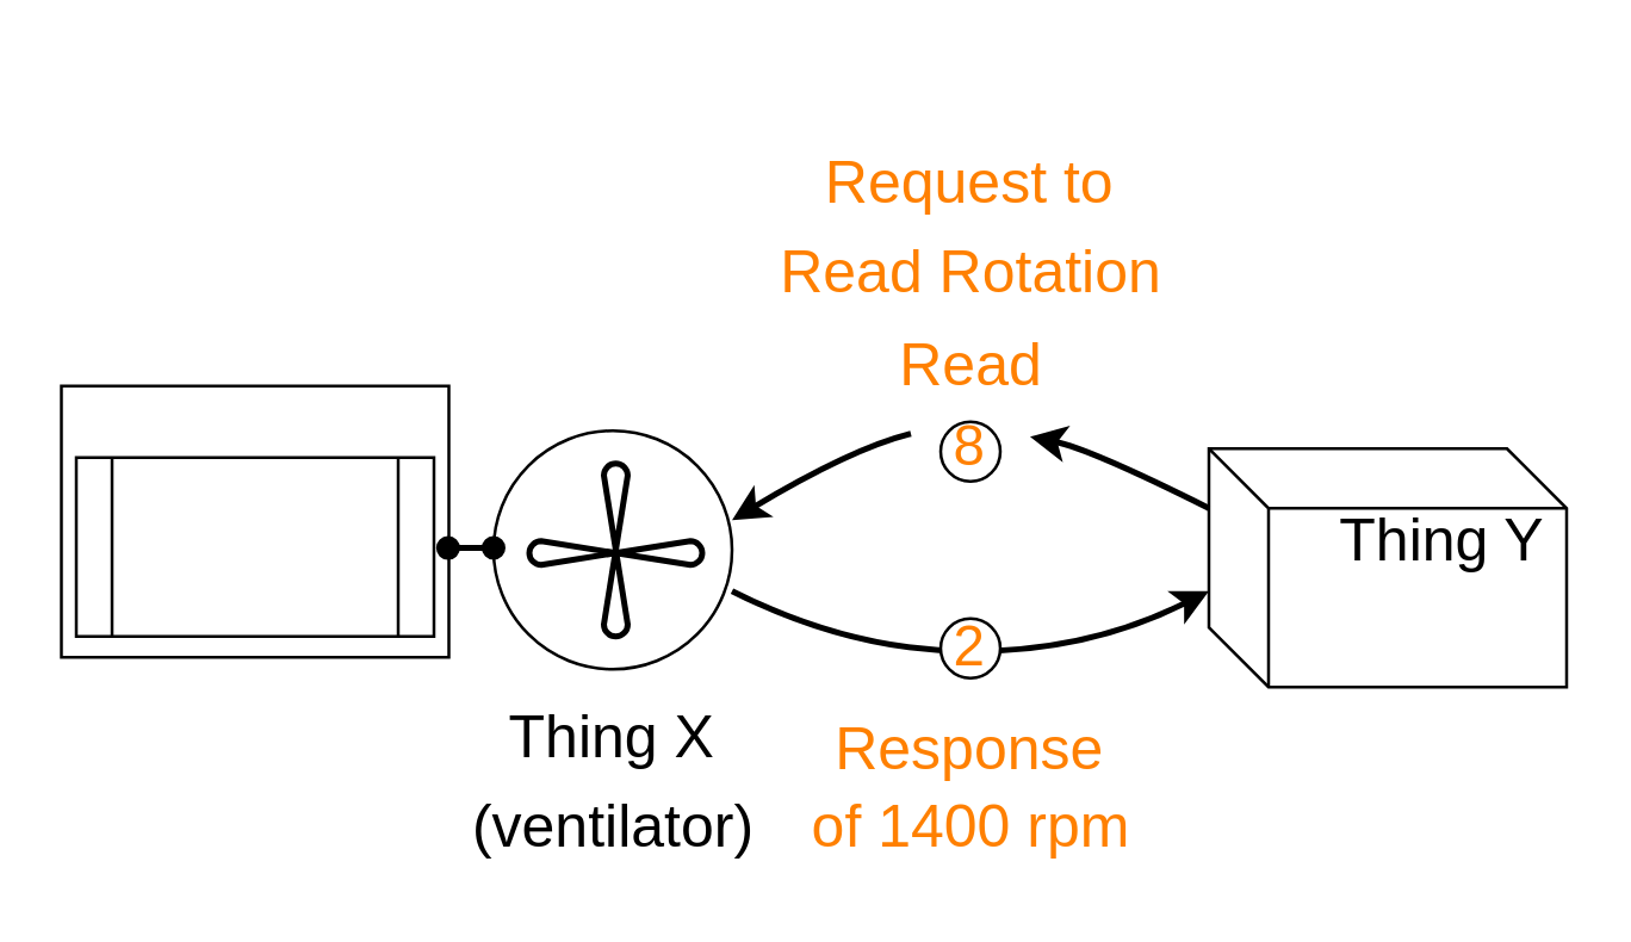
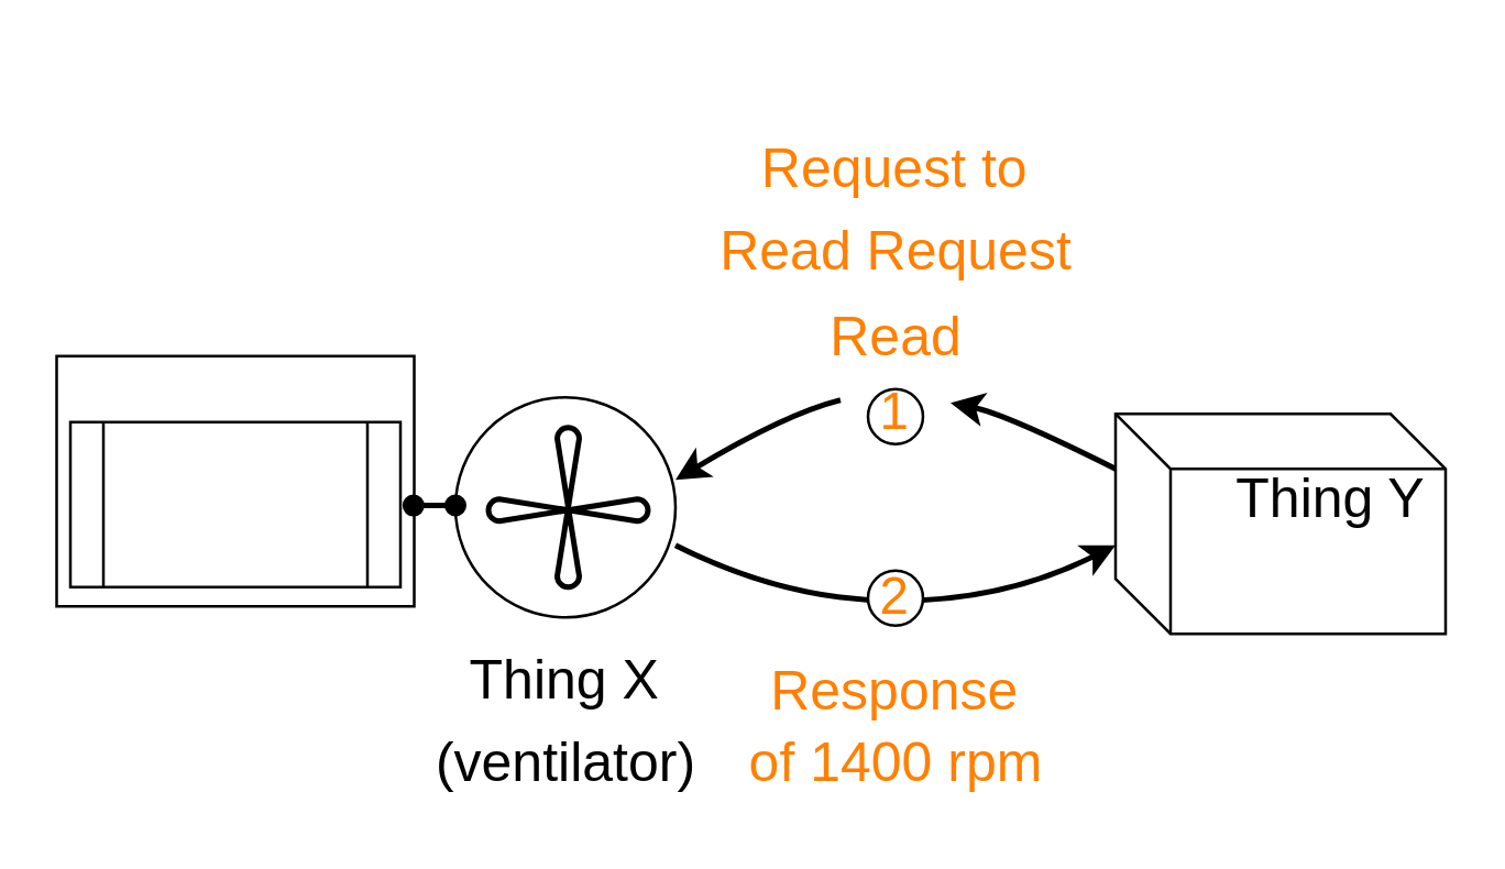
  <mxCell id="0" />
  <mxCell id="1" parent="0" />
  <mxCell id="2" value="" style="rounded=0;whiteSpace=wrap;html=1;shadow=0;strokeColor=#000000;strokeWidth=1;fillColor=none;fontSize=14;fontColor=#000000;align=center;" parent="1" vertex="1"><mxGeometry x="20" y="129" width="130" height="91" as="geometry" /></mxCell>
  <mxCell id="3" value="" style="shape=cube;whiteSpace=wrap;html=1;boundedLbl=1;backgroundOutline=1;strokeColor=#000000;fillColor=#ffffff;fontSize=20;fontColor=#FF0000;" parent="1" vertex="1"><mxGeometry x="405" y="150" width="120" height="80" as="geometry" /></mxCell>
  <mxCell id="4" value="" style="shape=process;whiteSpace=wrap;html=1;backgroundOutline=1;strokeColor=#000000;fillColor=#ffffff;fontSize=20;fontColor=#FF0000;" parent="1" vertex="1"><mxGeometry x="25" y="153" width="120" height="60" as="geometry" /></mxCell>
  <mxCell id="5" value="" style="curved=1;endArrow=classic;html=1;strokeColor=#000000;strokeWidth=2;fontSize=20;fontColor=#FF0000;exitX=0;exitY=0.25;entryX=1;entryY=0.3;" parent="1" source="18" edge="1"><mxGeometry width="50" height="50" relative="1" as="geometry"><mxPoint x="305" y="260" as="sourcePoint" /><mxPoint x="245" y="174" as="targetPoint" /><Array as="points"><mxPoint x="285" y="150" /></Array></mxGeometry></mxCell>
  <mxCell id="6" value="" style="curved=1;endArrow=none;html=1;strokeColor=#000000;strokeWidth=2;fontSize=20;fontColor=#FF0000;exitX=0;exitY=0.5;entryX=1;entryY=0.5;startArrow=classic;startFill=1;endFill=0;" parent="1" edge="1"><mxGeometry width="50" height="50" relative="1" as="geometry"><mxPoint x="405" y="197.759" as="sourcePoint" /><mxPoint x="245" y="197.759" as="targetPoint" /><Array as="points"><mxPoint x="365" y="218" /><mxPoint x="285" y="218" /></Array></mxGeometry></mxCell>
  <mxCell id="7" value="Request to" style="text;html=1;strokeColor=none;fillColor=none;align=center;verticalAlign=middle;whiteSpace=wrap;rounded=0;fontSize=20;fontColor=#FF8000;" parent="1" vertex="1"><mxGeometry x="254.5" y="20" width="140" height="80" as="geometry" /></mxCell>
  <mxCell id="8" value="Response" style="text;html=1;strokeColor=none;fillColor=none;align=center;verticalAlign=middle;whiteSpace=wrap;rounded=0;fontSize=20;fontColor=#FF8000;" parent="1" vertex="1"><mxGeometry x="255" y="220" width="140" height="60" as="geometry" /></mxCell>
  <mxCell id="9" value="" style="ellipse;whiteSpace=wrap;html=1;aspect=fixed;strokeColor=#000000;fillColor=#ffffff;fontSize=19;fontColor=#FF8000;" parent="1" vertex="1"><mxGeometry x="315" y="141" width="20" height="20" as="geometry" /></mxCell>
  <mxCell id="10" value="" style="ellipse;whiteSpace=wrap;html=1;aspect=fixed;strokeColor=#000000;fillColor=#ffffff;fontSize=19;fontColor=#FF8000;" parent="1" vertex="1"><mxGeometry x="315" y="207" width="20" height="20" as="geometry" /></mxCell>
  <mxCell id="11" style="edgeStyle=orthogonalEdgeStyle;rounded=0;jumpSize=50;html=1;exitX=0.998;exitY=0.597;entryX=0;entryY=0.5;startArrow=oval;startFill=1;endArrow=oval;endFill=1;jettySize=auto;orthogonalLoop=1;strokeColor=#000000;strokeWidth=2;fontSize=19;fontColor=#FF8000;exitPerimeter=0;" parent="1" source="2" edge="1"><mxGeometry relative="1" as="geometry"><mxPoint x="165" y="183" as="targetPoint" /></mxGeometry></mxCell>
  <mxCell id="12" value="" style="group;strokeWidth=1;" parent="1" vertex="1" connectable="0"><mxGeometry x="165" y="144" width="80" height="80" as="geometry" /></mxCell>
  <mxCell id="13" value="" style="ellipse;whiteSpace=wrap;html=1;aspect=fixed;strokeColor=#000000;fillColor=none;fontSize=20;fontColor=#FF0000;" parent="12" vertex="1"><mxGeometry width="80" height="80" as="geometry" /></mxCell>
  <mxCell id="14" value="" style="verticalLabelPosition=bottom;outlineConnect=0;align=center;dashed=0;html=1;verticalAlign=top;shape=mxgraph.pid.misc.fan_2;strokeColor=#000000;fillColor=#ffffff;fontSize=20;fontColor=#FF0000;strokeWidth=2;" parent="12" vertex="1"><mxGeometry x="12" y="37" width="58" height="8" as="geometry" /></mxCell>
  <mxCell id="15" value="" style="verticalLabelPosition=bottom;outlineConnect=0;align=center;dashed=0;html=1;verticalAlign=top;shape=mxgraph.pid.misc.fan_2;strokeColor=#000000;fillColor=#ffffff;fontSize=20;fontColor=#FF0000;strokeWidth=2;rotation=-90;" parent="12" vertex="1"><mxGeometry x="12" y="36" width="58" height="8" as="geometry" /></mxCell>
  <mxCell id="16" value="Thing X&lt;br&gt;" style="text;html=1;strokeColor=none;fillColor=none;align=center;verticalAlign=middle;whiteSpace=wrap;rounded=0;fontSize=20;fontColor=#000000;" vertex="1" parent="1"><mxGeometry x="160" y="230" width="90" height="31" as="geometry" /></mxCell>
  <mxCell id="17" value="(ventilator)" style="text;html=1;fontSize=20;align=center;" vertex="1" parent="1"><mxGeometry x="155.5" y="258" width="99" height="36" as="geometry" /></mxCell>
- <mxCell id="18" value="8" style="text;html=1;strokeColor=none;fillColor=none;align=center;verticalAlign=middle;whiteSpace=wrap;rounded=0;fontSize=19;fontColor=#FF8000;" vertex="1" parent="1"><mxGeometry x="305" y="140" width="40" height="20" as="geometry" /></mxCell>
+ <mxCell id="18" value="1" style="text;html=1;strokeColor=none;fillColor=none;align=center;verticalAlign=middle;whiteSpace=wrap;rounded=0;fontSize=19;fontColor=#FF8000;" vertex="1" parent="1"><mxGeometry x="305" y="140" width="40" height="20" as="geometry" /></mxCell>
  <mxCell id="19" value="" style="curved=1;endArrow=classic;html=1;strokeColor=#000000;strokeWidth=2;fontSize=20;fontColor=#FF0000;exitX=0;exitY=0.25;entryX=1;entryY=0.3;" edge="1" parent="1" source="3" target="18"><mxGeometry width="50" height="50" relative="1" as="geometry"><mxPoint x="404.824" y="169.882" as="sourcePoint" /><mxPoint x="245" y="174" as="targetPoint" /><Array as="points"><mxPoint x="365" y="150" /></Array></mxGeometry></mxCell>
  <mxCell id="20" value="2" style="text;html=1;strokeColor=none;fillColor=none;align=center;verticalAlign=middle;whiteSpace=wrap;rounded=0;fontSize=19;fontColor=#FF8000;" vertex="1" parent="1"><mxGeometry x="305" y="206.5" width="40" height="20" as="geometry" /></mxCell>
  <mxCell id="21" value="of 1400 rpm" style="text;html=1;fontSize=20;fontColor=#FF8000;align=center;verticalAlign=middle;" vertex="1" parent="1"><mxGeometry x="280" y="261" width="90" height="30" as="geometry" /></mxCell>
- <mxCell id="22" value="Read Rotation" style="text;html=1;fontSize=20;fontColor=#FF8000;align=center;verticalAlign=middle;" vertex="1" parent="1"><mxGeometry x="249.5" y="70" width="150" height="40" as="geometry" /></mxCell>
+ <mxCell id="22" value="Read Request" style="text;html=1;fontSize=20;fontColor=#FF8000;align=center;verticalAlign=middle;" vertex="1" parent="1"><mxGeometry x="249.5" y="70" width="150" height="40" as="geometry" /></mxCell>
  <mxCell id="23" value="Read" style="text;html=1;fontSize=20;fontColor=#FF8000;align=center;verticalAlign=middle;" vertex="1" parent="1"><mxGeometry x="274.5" y="101" width="100" height="40" as="geometry" /></mxCell>
  <mxCell id="24" value="Thing Y" style="text;html=1;fontSize=20;fontColor=#000000;align=center;verticalAlign=middle;" vertex="1" parent="1"><mxGeometry x="444" y="165" width="78" height="30" as="geometry" /></mxCell>
